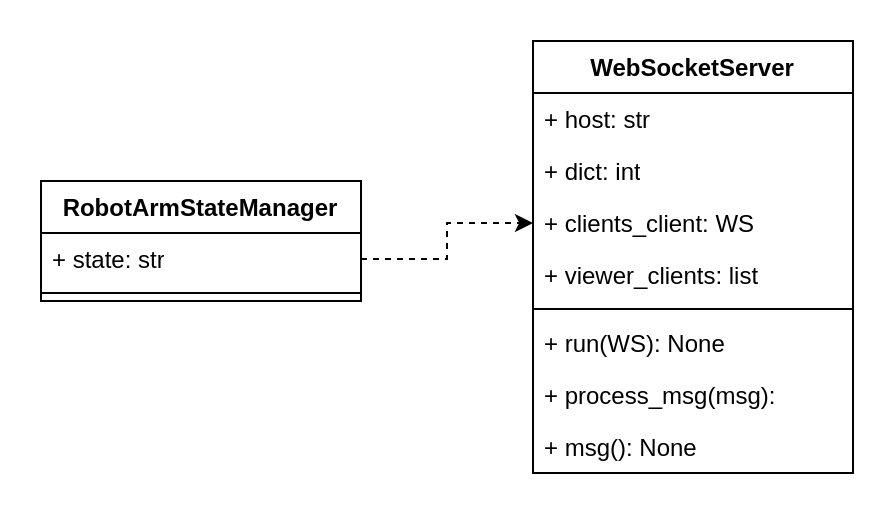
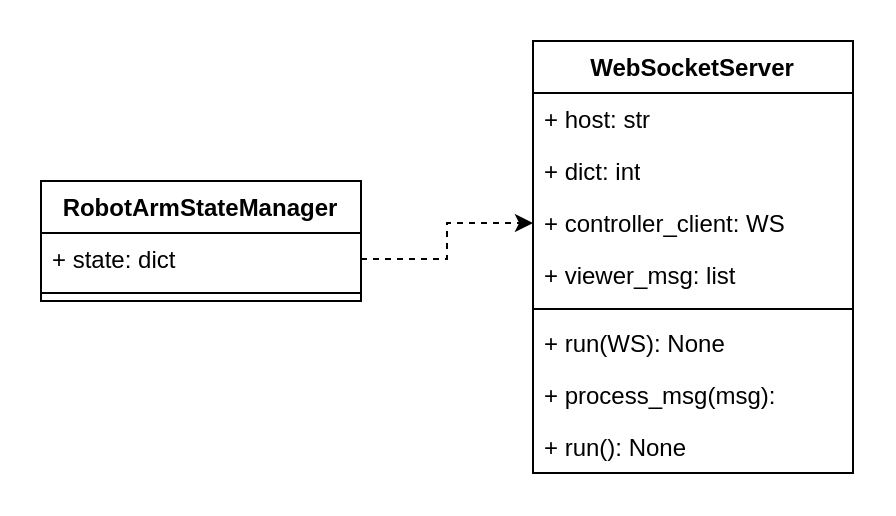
  <mxCell id="0" />
  <mxCell id="1" parent="0" />
  <mxCell id="2" value="&lt;div&gt;RobotArmStateManager&lt;/div&gt;" style="swimlane;fontStyle=1;align=center;verticalAlign=top;childLayout=stackLayout;horizontal=1;startSize=26;horizontalStack=0;resizeParent=1;resizeParentMax=0;resizeLast=0;collapsible=1;marginBottom=0;whiteSpace=wrap;html=1;" vertex="1" parent="1"><mxGeometry x="20" y="90" width="160" height="60" as="geometry"><mxRectangle x="346" y="40" width="190" height="30" as="alternateBounds" /></mxGeometry></mxCell>
- <mxCell id="3" value="+ state: str" style="text;strokeColor=none;fillColor=none;align=left;verticalAlign=top;spacingLeft=4;spacingRight=4;overflow=hidden;rotatable=0;points=[[0,0.5],[1,0.5]];portConstraint=eastwest;whiteSpace=wrap;html=1;" vertex="1" parent="2"><mxGeometry y="26" width="160" height="26" as="geometry" /></mxCell>
+ <mxCell id="3" value="+ state: dict" style="text;strokeColor=none;fillColor=none;align=left;verticalAlign=top;spacingLeft=4;spacingRight=4;overflow=hidden;rotatable=0;points=[[0,0.5],[1,0.5]];portConstraint=eastwest;whiteSpace=wrap;html=1;" vertex="1" parent="2"><mxGeometry y="26" width="160" height="26" as="geometry" /></mxCell>
  <mxCell id="4" value="" style="line;strokeWidth=1;fillColor=none;align=left;verticalAlign=middle;spacingTop=-1;spacingLeft=3;spacingRight=3;rotatable=0;labelPosition=right;points=[];portConstraint=eastwest;strokeColor=inherit;" vertex="1" parent="2"><mxGeometry y="52" width="160" height="8" as="geometry" /></mxCell>
  <mxCell id="5" value="WebSocketServer" style="swimlane;fontStyle=1;align=center;verticalAlign=top;childLayout=stackLayout;horizontal=1;startSize=26;horizontalStack=0;resizeParent=1;resizeParentMax=0;resizeLast=0;collapsible=1;marginBottom=0;whiteSpace=wrap;html=1;" vertex="1" parent="1"><mxGeometry x="266" y="20" width="160" height="216" as="geometry" /></mxCell>
  <mxCell id="6" value="&lt;div&gt;+ host: str&lt;/div&gt;" style="text;strokeColor=none;fillColor=none;align=left;verticalAlign=top;spacingLeft=4;spacingRight=4;overflow=hidden;rotatable=0;points=[[0,0.5],[1,0.5]];portConstraint=eastwest;whiteSpace=wrap;html=1;" vertex="1" parent="5"><mxGeometry y="26" width="160" height="26" as="geometry" /></mxCell>
  <mxCell id="7" value="+ dict: int" style="text;strokeColor=none;fillColor=none;align=left;verticalAlign=top;spacingLeft=4;spacingRight=4;overflow=hidden;rotatable=0;points=[[0,0.5],[1,0.5]];portConstraint=eastwest;whiteSpace=wrap;html=1;" vertex="1" parent="5"><mxGeometry y="52" width="160" height="26" as="geometry" /></mxCell>
- <mxCell id="8" value="&lt;div&gt;+ clients_client: WS&lt;br&gt;&lt;/div&gt;" style="text;strokeColor=none;fillColor=none;align=left;verticalAlign=top;spacingLeft=4;spacingRight=4;overflow=hidden;rotatable=0;points=[[0,0.5],[1,0.5]];portConstraint=eastwest;whiteSpace=wrap;html=1;" vertex="1" parent="5"><mxGeometry y="78" width="160" height="26" as="geometry" /></mxCell>
- <mxCell id="9" value="&lt;div&gt;+ viewer_clients: list&lt;br&gt;&lt;/div&gt;" style="text;strokeColor=none;fillColor=none;align=left;verticalAlign=top;spacingLeft=4;spacingRight=4;overflow=hidden;rotatable=0;points=[[0,0.5],[1,0.5]];portConstraint=eastwest;whiteSpace=wrap;html=1;" vertex="1" parent="5"><mxGeometry y="104" width="160" height="26" as="geometry" /></mxCell>
+ <mxCell id="8" value="&lt;div&gt;+ controller_client: WS&lt;br&gt;&lt;/div&gt;" style="text;strokeColor=none;fillColor=none;align=left;verticalAlign=top;spacingLeft=4;spacingRight=4;overflow=hidden;rotatable=0;points=[[0,0.5],[1,0.5]];portConstraint=eastwest;whiteSpace=wrap;html=1;" vertex="1" parent="5"><mxGeometry y="78" width="160" height="26" as="geometry" /></mxCell>
+ <mxCell id="9" value="&lt;div&gt;+ viewer_msg: list&lt;br&gt;&lt;/div&gt;" style="text;strokeColor=none;fillColor=none;align=left;verticalAlign=top;spacingLeft=4;spacingRight=4;overflow=hidden;rotatable=0;points=[[0,0.5],[1,0.5]];portConstraint=eastwest;whiteSpace=wrap;html=1;" vertex="1" parent="5"><mxGeometry y="104" width="160" height="26" as="geometry" /></mxCell>
  <mxCell id="10" value="" style="line;strokeWidth=1;fillColor=none;align=left;verticalAlign=middle;spacingTop=-1;spacingLeft=3;spacingRight=3;rotatable=0;labelPosition=right;points=[];portConstraint=eastwest;strokeColor=inherit;" vertex="1" parent="5"><mxGeometry y="130" width="160" height="8" as="geometry" /></mxCell>
  <mxCell id="11" value="&lt;div&gt;+ run(WS): None&lt;br&gt;&lt;/div&gt;" style="text;strokeColor=none;fillColor=none;align=left;verticalAlign=top;spacingLeft=4;spacingRight=4;overflow=hidden;rotatable=0;points=[[0,0.5],[1,0.5]];portConstraint=eastwest;whiteSpace=wrap;html=1;" vertex="1" parent="5"><mxGeometry y="138" width="160" height="26" as="geometry" /></mxCell>
  <mxCell id="12" value="+ process_msg(msg): " style="text;strokeColor=none;fillColor=none;align=left;verticalAlign=top;spacingLeft=4;spacingRight=4;overflow=hidden;rotatable=0;points=[[0,0.5],[1,0.5]];portConstraint=eastwest;whiteSpace=wrap;html=1;" vertex="1" parent="5"><mxGeometry y="164" width="160" height="26" as="geometry" /></mxCell>
- <mxCell id="13" value="+ msg(): None" style="text;strokeColor=none;fillColor=none;align=left;verticalAlign=top;spacingLeft=4;spacingRight=4;overflow=hidden;rotatable=0;points=[[0,0.5],[1,0.5]];portConstraint=eastwest;whiteSpace=wrap;html=1;" vertex="1" parent="5"><mxGeometry y="190" width="160" height="26" as="geometry" /></mxCell>
+ <mxCell id="13" value="+ run(): None" style="text;strokeColor=none;fillColor=none;align=left;verticalAlign=top;spacingLeft=4;spacingRight=4;overflow=hidden;rotatable=0;points=[[0,0.5],[1,0.5]];portConstraint=eastwest;whiteSpace=wrap;html=1;" vertex="1" parent="5"><mxGeometry y="190" width="160" height="26" as="geometry" /></mxCell>
  <mxCell id="14" style="edgeStyle=orthogonalEdgeStyle;rounded=0;orthogonalLoop=1;jettySize=auto;html=1;entryX=0;entryY=0.5;entryDx=0;entryDy=0;dashed=1;" edge="1" parent="1" source="3" target="8"><mxGeometry relative="1" as="geometry" /></mxCell>
